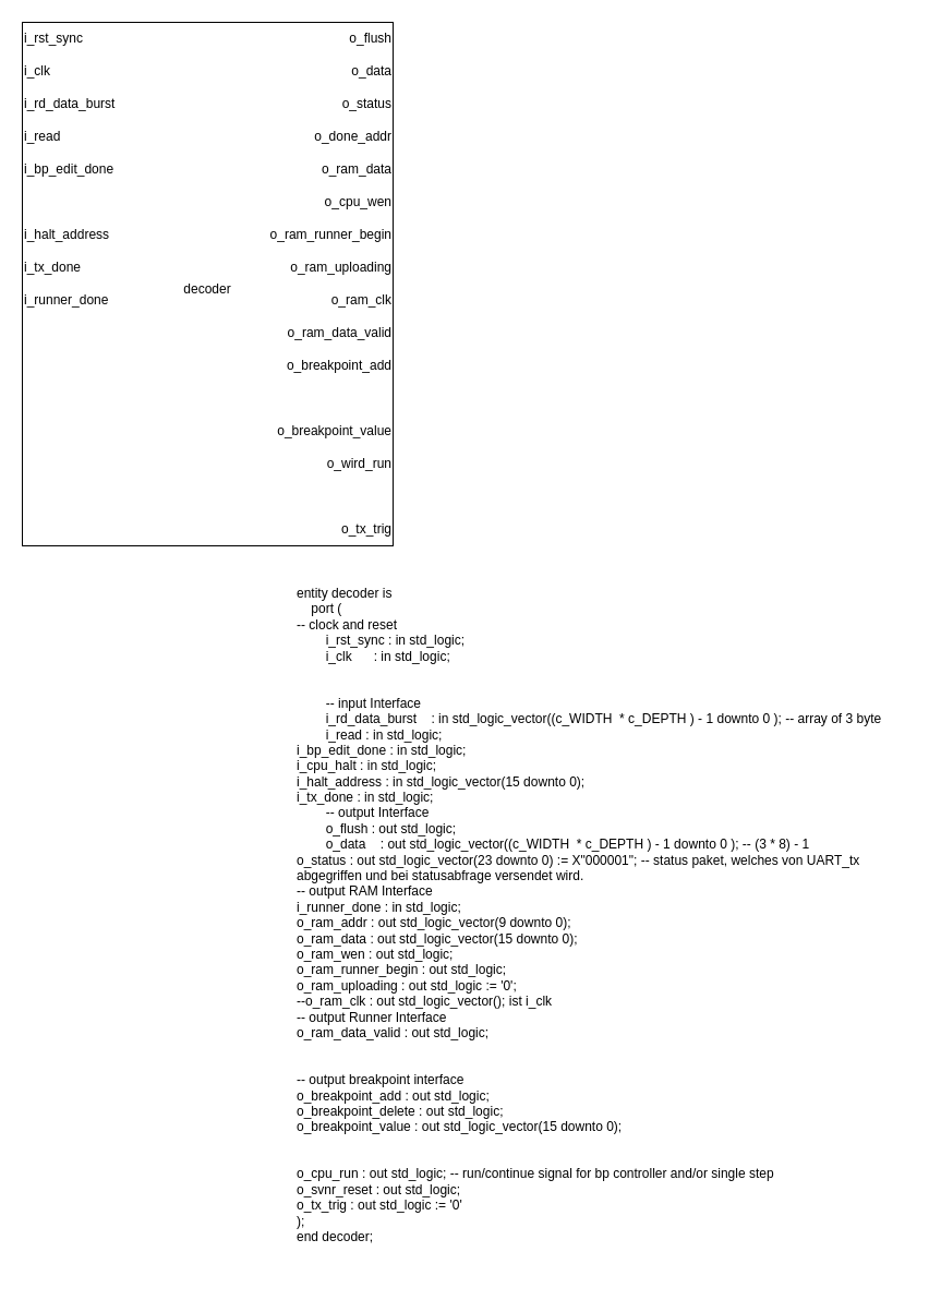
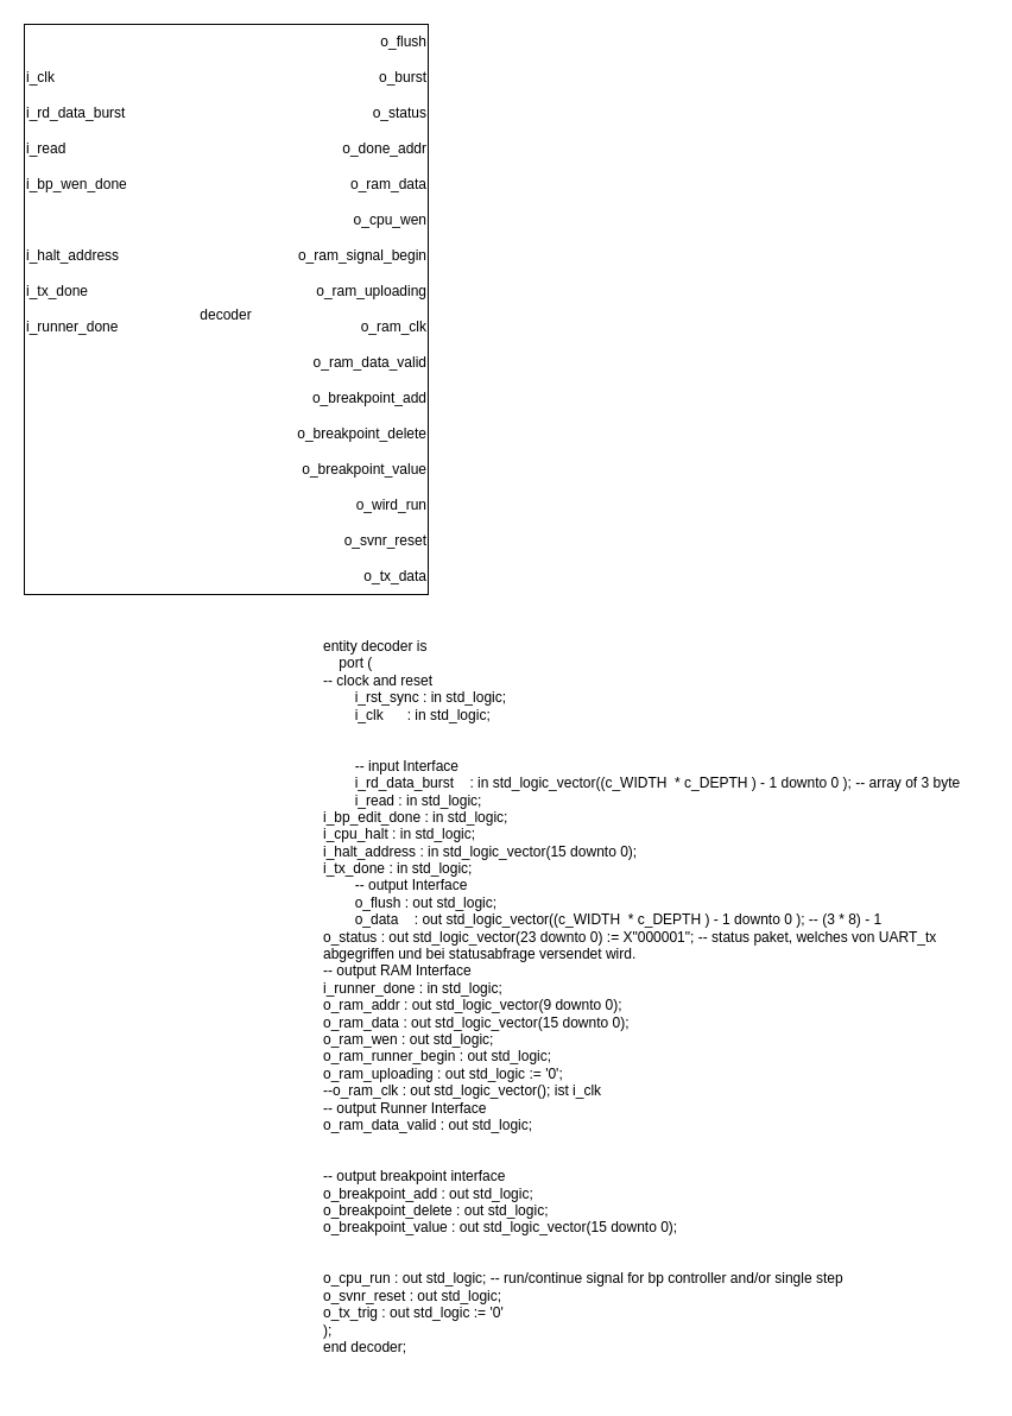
  <mxCell id="0" />
  <mxCell id="1" parent="0" />
  <mxCell id="2" value="entity decoder is&#10;    port (&#10;  -- clock and reset&#10;        i_rst_sync : in std_logic;&#10;        i_clk      : in std_logic;&#10;&#10;&#10;        -- input Interface&#10;        i_rd_data_burst    : in std_logic_vector((c_WIDTH  * c_DEPTH ) - 1 downto 0 ); -- array of 3 byte&#10;        i_read    : in std_logic;&#10;  i_bp_edit_done   : in std_logic;&#10;  i_cpu_halt   : in std_logic;&#10;  i_halt_address  : in std_logic_vector(15 downto 0);&#10;  i_tx_done   : in std_logic;&#10;        -- output Interface&#10;        o_flush    : out std_logic;&#10;        o_data      : out std_logic_vector((c_WIDTH  * c_DEPTH ) - 1 downto 0 ); -- (3 * 8) - 1&#10;  o_status   : out std_logic_vector(23 downto 0) := X&quot;000001&quot;; -- status paket, welches von UART_tx abgegriffen und bei statusabfrage versendet wird.&#10;  -- output RAM Interface&#10;  i_runner_done  : in std_logic;&#10;  o_ram_addr   : out std_logic_vector(9 downto 0);&#10;  o_ram_data   : out std_logic_vector(15 downto 0);&#10;  o_ram_wen   : out std_logic;&#10;  o_ram_runner_begin : out std_logic;&#10;  o_ram_uploading  : out std_logic := '0';&#10;  --o_ram_clk  : out std_logic_vector(); ist i_clk&#10;  -- output Runner Interface&#10;  o_ram_data_valid : out std_logic;&#10;&#10;&#10;  -- output breakpoint interface&#10;  o_breakpoint_add : out std_logic;&#10;  o_breakpoint_delete : out std_logic;&#10;  o_breakpoint_value  : out std_logic_vector(15 downto 0);&#10;&#10;&#10;  o_cpu_run   : out std_logic; -- run/continue signal for bp controller and/or single step&#10;  o_svnr_reset  : out std_logic;&#10;  o_tx_trig   : out std_logic := '0'&#10; );&#10;end decoder;" style="text;whiteSpace=wrap;html=1;" vertex="1" parent="1"><mxGeometry x="270" y="530" width="560" height="640" as="geometry" /></mxCell>
  <mxCell id="3" value="" style="rounded=0;whiteSpace=wrap;html=1;" vertex="1" parent="1"><mxGeometry width="340" height="480" as="geometry" x="20" y="20" /></mxCell>
- <mxCell id="4" value="i_rst_sync" style="text;html=1;align=left;verticalAlign=middle;resizable=0;points=[];autosize=1;strokeColor=none;fillColor=none;" vertex="1" parent="1"><mxGeometry width="80" height="30" as="geometry" x="20" y="20" /></mxCell>
  <mxCell id="5" value="i_clk" style="text;html=1;align=left;verticalAlign=middle;resizable=0;points=[];autosize=1;strokeColor=none;fillColor=none;" vertex="1" parent="1"><mxGeometry y="50" width="50" height="30" as="geometry" x="20" /></mxCell>
  <mxCell id="6" value="i_rd_data_burst" style="text;html=1;align=left;verticalAlign=middle;resizable=0;points=[];autosize=1;strokeColor=none;fillColor=none;" vertex="1" parent="1"><mxGeometry y="80" width="110" height="30" as="geometry" x="20" /></mxCell>
  <mxCell id="7" value="o_flush" style="text;html=1;align=right;verticalAlign=middle;resizable=0;points=[];autosize=1;strokeColor=none;fillColor=none;" vertex="1" parent="1"><mxGeometry x="300" width="60" height="30" as="geometry" y="20" /></mxCell>
- <mxCell id="8" value="o_data" style="text;html=1;align=right;verticalAlign=middle;resizable=0;points=[];autosize=1;strokeColor=none;fillColor=none;" vertex="1" parent="1"><mxGeometry x="300" y="50" width="60" height="30" as="geometry" /></mxCell>
+ <mxCell id="8" value="o_burst" style="text;html=1;align=right;verticalAlign=middle;resizable=0;points=[];autosize=1;strokeColor=none;fillColor=none;" vertex="1" parent="1"><mxGeometry x="300" y="50" width="60" height="30" as="geometry" /></mxCell>
  <mxCell id="9" value="o_status" style="text;html=1;align=right;verticalAlign=middle;resizable=0;points=[];autosize=1;strokeColor=none;fillColor=none;" vertex="1" parent="1"><mxGeometry x="290" y="80" width="70" height="30" as="geometry" /></mxCell>
  <mxCell id="10" value="decoder" style="text;html=1;strokeColor=none;fillColor=none;align=center;verticalAlign=middle;whiteSpace=wrap;rounded=0;" vertex="1" parent="1"><mxGeometry x="160" y="250" width="60" height="30" as="geometry" /></mxCell>
  <mxCell id="11" value="i_read" style="text;html=1;align=left;verticalAlign=middle;resizable=0;points=[];autosize=1;strokeColor=none;fillColor=none;" vertex="1" parent="1"><mxGeometry y="110" width="60" height="30" as="geometry" x="20" /></mxCell>
- <mxCell id="12" value="i_bp_edit_done" style="text;html=1;align=left;verticalAlign=middle;resizable=0;points=[];autosize=1;strokeColor=none;fillColor=none;" vertex="1" parent="1"><mxGeometry y="140" width="110" height="30" as="geometry" x="20" /></mxCell>
+ <mxCell id="12" value="i_bp_wen_done" style="text;html=1;align=left;verticalAlign=middle;resizable=0;points=[];autosize=1;strokeColor=none;fillColor=none;" vertex="1" parent="1"><mxGeometry y="140" width="110" height="30" as="geometry" x="20" /></mxCell>
  <mxCell id="13" value="i_halt_address" style="text;html=1;align=left;verticalAlign=middle;resizable=0;points=[];autosize=1;strokeColor=none;fillColor=none;" vertex="1" parent="1"><mxGeometry y="200" width="100" height="30" as="geometry" x="20" /></mxCell>
  <mxCell id="14" value="i_tx_done" style="text;html=1;align=left;verticalAlign=middle;resizable=0;points=[];autosize=1;strokeColor=none;fillColor=none;" vertex="1" parent="1"><mxGeometry y="230" width="80" height="30" as="geometry" x="20" /></mxCell>
  <mxCell id="15" value="o_done_addr" style="text;html=1;align=right;verticalAlign=middle;resizable=0;points=[];autosize=1;strokeColor=none;fillColor=none;" vertex="1" parent="1"><mxGeometry x="270" y="110" width="90" height="30" as="geometry" /></mxCell>
  <mxCell id="16" value="o_ram_data" style="text;html=1;align=right;verticalAlign=middle;resizable=0;points=[];autosize=1;strokeColor=none;fillColor=none;" vertex="1" parent="1"><mxGeometry x="270" y="140" width="90" height="30" as="geometry" /></mxCell>
  <mxCell id="17" value="o_cpu_wen" style="text;html=1;align=right;verticalAlign=middle;resizable=0;points=[];autosize=1;strokeColor=none;fillColor=none;" vertex="1" parent="1"><mxGeometry x="270" y="170" width="90" height="30" as="geometry" /></mxCell>
- <mxCell id="18" value="o_ram_runner_begin" style="text;html=1;align=right;verticalAlign=middle;resizable=0;points=[];autosize=1;strokeColor=none;fillColor=none;" vertex="1" parent="1"><mxGeometry x="230" y="200" width="130" height="30" as="geometry" /></mxCell>
+ <mxCell id="18" value="o_ram_signal_begin" style="text;html=1;align=right;verticalAlign=middle;resizable=0;points=[];autosize=1;strokeColor=none;fillColor=none;" vertex="1" parent="1"><mxGeometry x="230" y="200" width="130" height="30" as="geometry" /></mxCell>
  <mxCell id="19" value="o_ram_uploading" style="text;html=1;align=right;verticalAlign=middle;resizable=0;points=[];autosize=1;strokeColor=none;fillColor=none;" vertex="1" parent="1"><mxGeometry x="240" y="230" width="120" height="30" as="geometry" /></mxCell>
  <mxCell id="20" value="o_ram_clk" style="text;html=1;align=right;verticalAlign=middle;resizable=0;points=[];autosize=1;strokeColor=none;fillColor=none;" vertex="1" parent="1"><mxGeometry x="280" y="260" width="80" height="30" as="geometry" /></mxCell>
  <mxCell id="21" value="o_ram_data_valid" style="text;html=1;align=right;verticalAlign=middle;resizable=0;points=[];autosize=1;strokeColor=none;fillColor=none;" vertex="1" parent="1"><mxGeometry x="240" y="290" width="120" height="30" as="geometry" /></mxCell>
  <mxCell id="22" value="o_breakpoint_add" style="text;html=1;align=right;verticalAlign=middle;resizable=0;points=[];autosize=1;strokeColor=none;fillColor=none;" vertex="1" parent="1"><mxGeometry x="240" y="320" width="120" height="30" as="geometry" /></mxCell>
  <mxCell id="23" value="i_runner_done" style="text;html=1;align=left;verticalAlign=middle;resizable=0;points=[];autosize=1;strokeColor=none;fillColor=none;" vertex="1" parent="1"><mxGeometry y="260" width="100" height="30" as="geometry" x="20" /></mxCell>
+ <mxCell id="24" value="o_breakpoint_delete" style="text;html=1;align=right;verticalAlign=middle;resizable=0;points=[];autosize=1;strokeColor=none;fillColor=none;" vertex="1" parent="1"><mxGeometry x="230" y="350" width="130" height="30" as="geometry" /></mxCell>
  <mxCell id="25" value="o_breakpoint_value" style="text;html=1;align=right;verticalAlign=middle;resizable=0;points=[];autosize=1;strokeColor=none;fillColor=none;" vertex="1" parent="1"><mxGeometry x="230" y="380" width="130" height="30" as="geometry" /></mxCell>
  <mxCell id="26" value="o_wird_run" style="text;html=1;align=right;verticalAlign=middle;resizable=0;points=[];autosize=1;strokeColor=none;fillColor=none;" vertex="1" parent="1"><mxGeometry x="280" y="410" width="80" height="30" as="geometry" /></mxCell>
- <mxCell id="28" value="o_tx_trig" style="text;html=1;align=right;verticalAlign=middle;resizable=0;points=[];autosize=1;strokeColor=none;fillColor=none;" vertex="1" parent="1"><mxGeometry x="290" y="470" width="70" height="30" as="geometry" /></mxCell>
+ <mxCell id="27" value="o_svnr_reset" style="text;html=1;align=right;verticalAlign=middle;resizable=0;points=[];autosize=1;strokeColor=none;fillColor=none;" vertex="1" parent="1"><mxGeometry x="270" y="440" width="90" height="30" as="geometry" /></mxCell>
+ <mxCell id="28" value="o_tx_data" style="text;html=1;align=right;verticalAlign=middle;resizable=0;points=[];autosize=1;strokeColor=none;fillColor=none;" vertex="1" parent="1"><mxGeometry x="290" y="470" width="70" height="30" as="geometry" /></mxCell>
